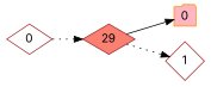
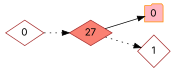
  digraph {
    fontname=Inter
    rankdir=LR
    node [color=brown fillcolor=white fontname=Inter shape=diamond style=filled]
    edge [fontname=Inter style=dotted]
    n1 [color=darkorange fillcolor=lightpink height=0.3 label=0 shape=folder width=0.3]
    n2 [height=0.3 label=1 width=0.3]
    n3 [label=0]
-   n4 [fillcolor=salmon label=29]
+   n4 [fillcolor=salmon label=27]
    n3 -> n4
    n4 -> n1 [style=solid]
    n4 -> n2
  }
